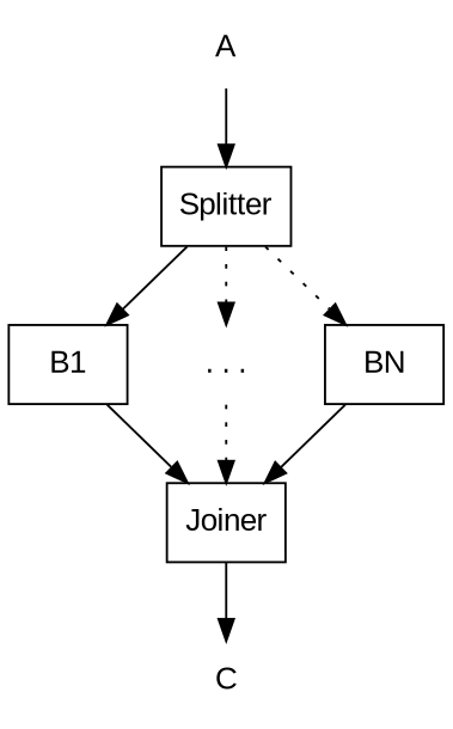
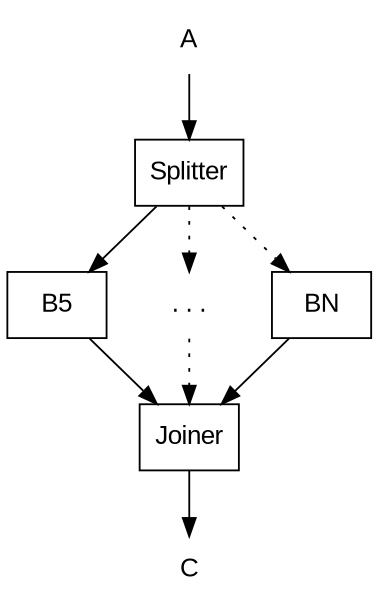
  digraph {
    fontname="Liberation Sans"
    node [fontname="Liberation Sans" shape=box]
    edge [fontname="Liberation Sans"]
    A [color=white]
    Splitter
-   B1
+   B1 [label=B5]
    n4 [color=white label=". . ."]
    BN
    C [color=white]
    Joiner
    A -> Splitter
    Splitter -> B1
    Splitter -> n4 [style=dotted]
    Splitter -> BN [style=dotted]
    B1 -> Joiner
    n4 -> Joiner [style=dotted]
    BN -> Joiner
    Joiner -> C
  }
